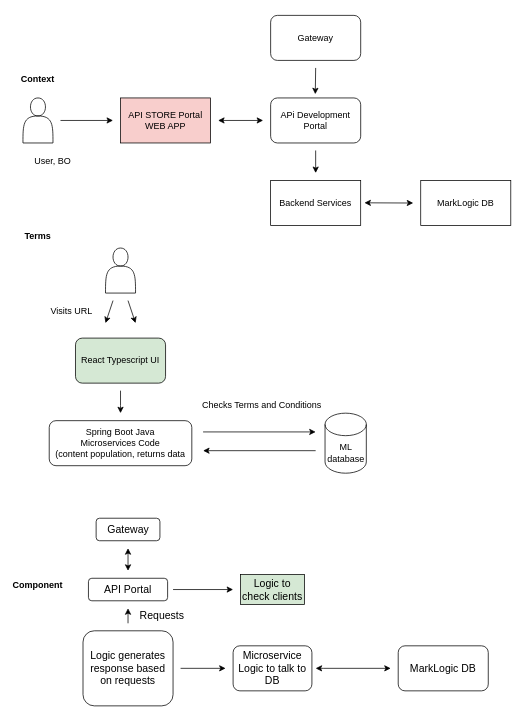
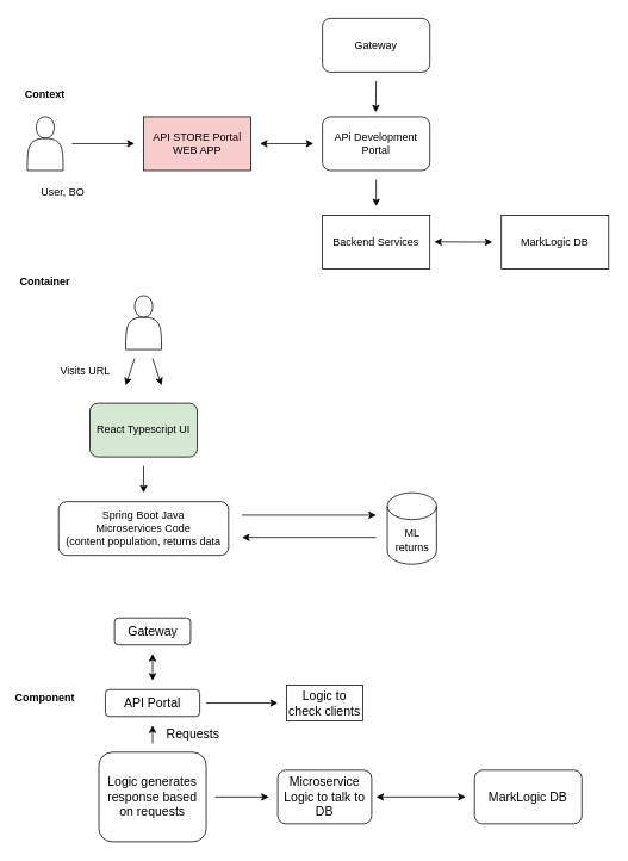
  <mxCell id="0" />
  <mxCell id="1" parent="0" />
  <mxCell id="2" value="Context" style="text;html=1;strokeColor=none;fillColor=none;align=center;verticalAlign=middle;whiteSpace=wrap;rounded=0;fontStyle=1" parent="1" vertex="1"><mxGeometry x="20" y="90" width="60" height="30" as="geometry" /></mxCell>
  <mxCell id="3" value="" style="shape=actor;whiteSpace=wrap;html=1;" parent="1" vertex="1"><mxGeometry x="30" y="130" width="40" height="60" as="geometry" /></mxCell>
  <mxCell id="4" value="User, BO" style="text;html=1;strokeColor=none;fillColor=none;align=center;verticalAlign=middle;whiteSpace=wrap;rounded=0;" parent="1" vertex="1"><mxGeometry x="40" y="200" width="60" height="30" as="geometry" /></mxCell>
  <mxCell id="5" value="" style="endArrow=classic;html=1;rounded=0;" parent="1" edge="1"><mxGeometry width="50" height="50" relative="1" as="geometry"><mxPoint x="80" y="160" as="sourcePoint" /><mxPoint x="150" y="160" as="targetPoint" /></mxGeometry></mxCell>
  <mxCell id="6" value="API STORE Portal WEB APP&lt;br&gt;" style="rounded=0;whiteSpace=wrap;html=1;fillColor=#f8cecc;" parent="1" vertex="1"><mxGeometry x="160" y="130" width="120" height="60" as="geometry" /></mxCell>
  <mxCell id="7" value="Backend Services&lt;br&gt;" style="rounded=0;whiteSpace=wrap;html=1;" parent="1" vertex="1"><mxGeometry x="360" y="240" width="120" height="60" as="geometry" /></mxCell>
  <mxCell id="8" value="MarkLogic DB" style="rounded=0;whiteSpace=wrap;html=1;" parent="1" vertex="1"><mxGeometry x="560" y="240" width="120" height="60" as="geometry" /></mxCell>
  <mxCell id="9" value="APi Development Portal" style="rounded=1;whiteSpace=wrap;html=1;" parent="1" vertex="1"><mxGeometry x="360" y="130" width="120" height="60" as="geometry" /></mxCell>
  <mxCell id="10" value="Gateway" style="rounded=1;whiteSpace=wrap;html=1;" parent="1" vertex="1"><mxGeometry x="360" y="20" width="120" height="60" as="geometry" /></mxCell>
  <mxCell id="11" value="" style="endArrow=classic;startArrow=classic;html=1;rounded=0;" parent="1" edge="1"><mxGeometry width="50" height="50" relative="1" as="geometry"><mxPoint x="290" y="160" as="sourcePoint" /><mxPoint x="350" y="160" as="targetPoint" /></mxGeometry></mxCell>
  <mxCell id="12" value="" style="endArrow=classic;startArrow=classic;html=1;rounded=0;" parent="1" edge="1"><mxGeometry width="50" height="50" relative="1" as="geometry"><mxPoint x="485" y="269.75" as="sourcePoint" /><mxPoint x="550" y="270" as="targetPoint" /></mxGeometry></mxCell>
  <mxCell id="13" value="" style="endArrow=classic;html=1;rounded=0;" parent="1" edge="1"><mxGeometry width="50" height="50" relative="1" as="geometry"><mxPoint x="420" y="200" as="sourcePoint" /><mxPoint x="420" y="230" as="targetPoint" /><Array as="points" /></mxGeometry></mxCell>
- <mxCell id="14" value="&lt;b&gt;Terms&lt;/b&gt;" style="text;html=1;strokeColor=none;fillColor=none;align=center;verticalAlign=middle;whiteSpace=wrap;rounded=0;" parent="1" vertex="1"><mxGeometry x="20" y="300" width="60" height="30" as="geometry" /></mxCell>
+ <mxCell id="14" value="&lt;b&gt;Container&lt;/b&gt;" style="text;html=1;strokeColor=none;fillColor=none;align=center;verticalAlign=middle;whiteSpace=wrap;rounded=0;" parent="1" vertex="1"><mxGeometry x="20" y="300" width="60" height="30" as="geometry" /></mxCell>
  <mxCell id="15" value="" style="shape=actor;whiteSpace=wrap;html=1;" parent="1" vertex="1"><mxGeometry x="140" y="330" width="40" height="60" as="geometry" /></mxCell>
  <mxCell id="16" value="" style="endArrow=classic;html=1;rounded=0;" parent="1" edge="1"><mxGeometry width="50" height="50" relative="1" as="geometry"><mxPoint x="150" y="400" as="sourcePoint" /><mxPoint x="140" y="430" as="targetPoint" /></mxGeometry></mxCell>
  <mxCell id="17" value="" style="endArrow=classic;html=1;rounded=0;" parent="1" edge="1"><mxGeometry width="50" height="50" relative="1" as="geometry"><mxPoint x="170" y="400" as="sourcePoint" /><mxPoint x="180" y="430" as="targetPoint" /></mxGeometry></mxCell>
  <mxCell id="18" value="Visits URL" style="text;html=1;strokeColor=none;fillColor=none;align=center;verticalAlign=middle;whiteSpace=wrap;rounded=0;" parent="1" vertex="1"><mxGeometry x="65" y="400" width="60" height="30" as="geometry" /></mxCell>
  <mxCell id="19" style="edgeStyle=orthogonalEdgeStyle;rounded=0;orthogonalLoop=1;jettySize=auto;html=1;" parent="1" edge="1"><mxGeometry relative="1" as="geometry"><mxPoint x="160" y="550" as="targetPoint" /><Array as="points"><mxPoint x="160" y="540" /><mxPoint x="160" y="540" /></Array><mxPoint x="160" y="520" as="sourcePoint" /></mxGeometry></mxCell>
  <mxCell id="20" value="React Typescript UI" style="rounded=1;whiteSpace=wrap;html=1;fillColor=#d5e8d4;" parent="1" vertex="1"><mxGeometry x="100" y="450" width="120" height="60" as="geometry" /></mxCell>
  <mxCell id="21" style="edgeStyle=orthogonalEdgeStyle;rounded=0;orthogonalLoop=1;jettySize=auto;html=1;" parent="1" edge="1"><mxGeometry relative="1" as="geometry"><mxPoint x="270" y="575" as="sourcePoint" /><mxPoint x="420" y="575" as="targetPoint" /></mxGeometry></mxCell>
  <mxCell id="22" value="Spring Boot Java&lt;br&gt;Microservices Code&lt;br&gt;(content population, returns data" style="rounded=1;whiteSpace=wrap;html=1;" parent="1" vertex="1"><mxGeometry x="65" y="560" width="190" height="60" as="geometry" /></mxCell>
  <mxCell id="23" style="edgeStyle=orthogonalEdgeStyle;rounded=0;orthogonalLoop=1;jettySize=auto;html=1;" parent="1" edge="1"><mxGeometry relative="1" as="geometry"><mxPoint x="270" y="600" as="targetPoint" /><mxPoint x="420" y="600" as="sourcePoint" /></mxGeometry></mxCell>
- <mxCell id="24" value="ML database" style="shape=cylinder3;whiteSpace=wrap;html=1;boundedLbl=1;backgroundOutline=1;size=15;" parent="1" vertex="1"><mxGeometry x="432.5" y="550" width="55" height="80" as="geometry" /></mxCell>
- <mxCell id="25" value="Checks Terms and Conditions" style="text;html=1;align=center;verticalAlign=middle;resizable=0;points=[];autosize=1;strokeColor=none;fillColor=none;" parent="1" vertex="1"><mxGeometry x="262.5" y="530" width="170" height="20" as="geometry" /></mxCell>
+ <mxCell id="24" value="ML returns" style="shape=cylinder3;whiteSpace=wrap;html=1;boundedLbl=1;backgroundOutline=1;size=15;" parent="1" vertex="1"><mxGeometry x="432.5" y="550" width="55" height="80" as="geometry" /></mxCell>
  <mxCell id="26" value="&lt;b&gt;Component&lt;/b&gt;" style="text;html=1;strokeColor=none;fillColor=none;align=center;verticalAlign=middle;whiteSpace=wrap;rounded=0;" parent="1" vertex="1"><mxGeometry x="20" y="765" width="60" height="30" as="geometry" /></mxCell>
  <mxCell id="27" style="edgeStyle=orthogonalEdgeStyle;rounded=0;orthogonalLoop=1;jettySize=auto;html=1;fontSize=14;" parent="1" edge="1"><mxGeometry relative="1" as="geometry"><mxPoint x="170" y="810" as="targetPoint" /><mxPoint x="170" y="830" as="sourcePoint" /></mxGeometry></mxCell>
  <mxCell id="28" style="edgeStyle=orthogonalEdgeStyle;rounded=0;orthogonalLoop=1;jettySize=auto;html=1;fontSize=14;" parent="1" edge="1"><mxGeometry relative="1" as="geometry"><mxPoint x="300" y="890" as="targetPoint" /><mxPoint x="240" y="890" as="sourcePoint" /></mxGeometry></mxCell>
  <mxCell id="29" value="Logic generates response based on requests" style="rounded=1;whiteSpace=wrap;html=1;fontSize=14;" parent="1" vertex="1"><mxGeometry x="110" y="840" width="120" height="100" as="geometry" /></mxCell>
  <mxCell id="30" value="Gateway" style="rounded=1;whiteSpace=wrap;html=1;fontSize=14;" parent="1" vertex="1"><mxGeometry x="127.5" y="690" width="85" height="30" as="geometry" /></mxCell>
  <mxCell id="31" value="API Portal" style="rounded=1;whiteSpace=wrap;html=1;fontSize=14;" parent="1" vertex="1"><mxGeometry x="117.25" y="770" width="105.5" height="30" as="geometry" /></mxCell>
  <mxCell id="32" value="Requests" style="text;html=1;align=center;verticalAlign=middle;resizable=0;points=[];autosize=1;strokeColor=none;fillColor=none;fontSize=14;" parent="1" vertex="1"><mxGeometry x="180" y="810" width="70" height="20" as="geometry" /></mxCell>
- <mxCell id="33" value="Logic to check clients" style="rounded=0;whiteSpace=wrap;html=1;fontSize=14;fillColor=#d5e8d4;" parent="1" vertex="1"><mxGeometry x="320" y="765" width="85" height="40" as="geometry" /></mxCell>
+ <mxCell id="33" value="Logic to check clients" style="rounded=0;whiteSpace=wrap;html=1;fontSize=14;" parent="1" vertex="1"><mxGeometry x="320" y="765" width="85" height="40" as="geometry" /></mxCell>
  <mxCell id="34" value="Microservice Logic to talk to DB" style="rounded=1;whiteSpace=wrap;html=1;fontSize=14;" parent="1" vertex="1"><mxGeometry x="310" y="860" width="105" height="60" as="geometry" /></mxCell>
  <mxCell id="35" value="MarkLogic DB" style="rounded=1;whiteSpace=wrap;html=1;fontSize=14;" parent="1" vertex="1"><mxGeometry x="530" y="860" width="120" height="60" as="geometry" /></mxCell>
  <mxCell id="36" value="" style="endArrow=classic;startArrow=classic;html=1;rounded=0;fontSize=14;" parent="1" edge="1"><mxGeometry width="50" height="50" relative="1" as="geometry"><mxPoint x="420" y="890" as="sourcePoint" /><mxPoint x="520" y="890" as="targetPoint" /><Array as="points"><mxPoint x="430" y="890" /></Array></mxGeometry></mxCell>
  <mxCell id="37" value="" style="endArrow=classic;startArrow=classic;html=1;rounded=0;fontSize=14;" parent="1" edge="1"><mxGeometry width="50" height="50" relative="1" as="geometry"><mxPoint x="170" y="760" as="sourcePoint" /><mxPoint x="170" y="730" as="targetPoint" /></mxGeometry></mxCell>
  <mxCell id="38" value="" style="endArrow=classic;html=1;rounded=0;" edge="1" parent="1"><mxGeometry width="50" height="50" relative="1" as="geometry"><mxPoint x="420" y="90" as="sourcePoint" /><mxPoint x="419.5" y="125" as="targetPoint" /></mxGeometry></mxCell>
  <mxCell id="39" style="edgeStyle=orthogonalEdgeStyle;rounded=0;orthogonalLoop=1;jettySize=auto;html=1;exitX=0.5;exitY=1;exitDx=0;exitDy=0;" edge="1" parent="1" source="10" target="10"><mxGeometry relative="1" as="geometry" /></mxCell>
  <mxCell id="40" value="" style="endArrow=classic;html=1;rounded=0;" edge="1" parent="1"><mxGeometry width="50" height="50" relative="1" as="geometry"><mxPoint x="230" y="785" as="sourcePoint" /><mxPoint x="310" y="785" as="targetPoint" /></mxGeometry></mxCell>
